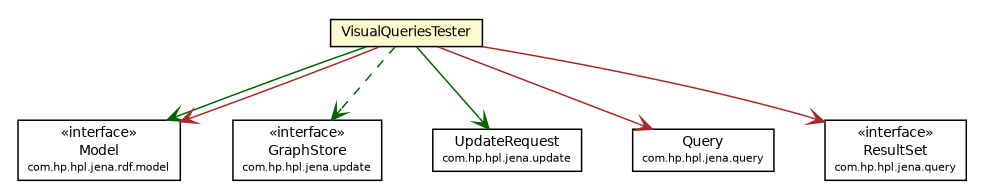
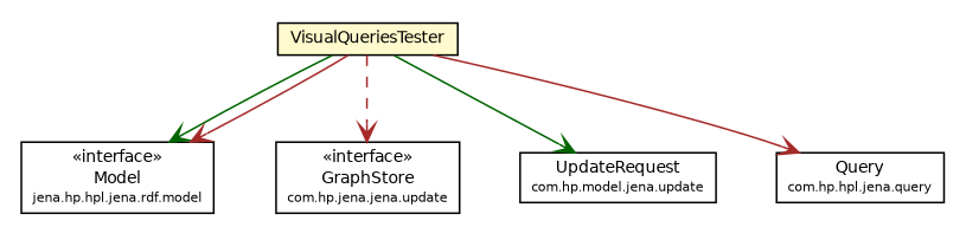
  digraph {
    node [fontcolor=black fontname=Helvetica fontsize=9.0 shape=plaintext]
    edge [arrowhead=open color=darkgreen fontcolor=black fontname=Helvetica fontsize=10.0 headport=p labelfontname=Helvetica labelfontsize=10 style=solid tailport=p]
    n1 [label=<<table border="0" cellborder="1" cellspacing="0" cellpadding="2" port="p" bgcolor="lemonChiffon" href="./VisualQueriesTester.html"> 		<tr><td><table border="0" cellspacing="0" cellpadding="1"> 			<tr><td> VisualQueriesTester </td></tr> 		</table></td></tr> 		</table>>]
-   n2 [label=<<table border="0" cellborder="1" cellspacing="0" cellpadding="2" port="p" href="http://java.sun.com/j2se/1.4.2/docs/api/com/hp/hpl/jena/rdf/model/Model.html"> 		<tr><td><table border="0" cellspacing="0" cellpadding="1"> 			<tr><td> &laquo;interface&raquo; </td></tr> 			<tr><td> Model </td></tr> 			<tr><td><font point-size="7.0"> com.hp.hpl.jena.rdf.model </font></td></tr> 		</table></td></tr> 		</table>>]
-   n3 [label=<<table border="0" cellborder="1" cellspacing="0" cellpadding="2" port="p" href="http://java.sun.com/j2se/1.4.2/docs/api/com/hp/hpl/jena/update/GraphStore.html"> 		<tr><td><table border="0" cellspacing="0" cellpadding="1"> 			<tr><td> &laquo;interface&raquo; </td></tr> 			<tr><td> GraphStore </td></tr> 			<tr><td><font point-size="7.0"> com.hp.hpl.jena.update </font></td></tr> 		</table></td></tr> 		</table>>]
-   n4 [label=<<table border="0" cellborder="1" cellspacing="0" cellpadding="2" port="p" href="http://java.sun.com/j2se/1.4.2/docs/api/com/hp/hpl/jena/update/UpdateRequest.html"> 		<tr><td><table border="0" cellspacing="0" cellpadding="1"> 			<tr><td> UpdateRequest </td></tr> 			<tr><td><font point-size="7.0"> com.hp.hpl.jena.update </font></td></tr> 		</table></td></tr> 		</table>>]
+   n2 [label=<<table border="0" cellborder="1" cellspacing="0" cellpadding="2" port="p" href="http://java.sun.com/j2se/1.4.2/docs/api/com/hp/hpl/jena/rdf/model/Model.html"> 		<tr><td><table border="0" cellspacing="0" cellpadding="1"> 			<tr><td> &laquo;interface&raquo; </td></tr> 			<tr><td> Model </td></tr> 			<tr><td><font point-size="7.0"> jena.hp.hpl.jena.rdf.model </font></td></tr> 		</table></td></tr> 		</table>>]
+   n3 [label=<<table border="0" cellborder="1" cellspacing="0" cellpadding="2" port="p" href="http://java.sun.com/j2se/1.4.2/docs/api/com/hp/hpl/jena/update/GraphStore.html"> 		<tr><td><table border="0" cellspacing="0" cellpadding="1"> 			<tr><td> &laquo;interface&raquo; </td></tr> 			<tr><td> GraphStore </td></tr> 			<tr><td><font point-size="7.0"> com.hp.jena.jena.update </font></td></tr> 		</table></td></tr> 		</table>>]
+   n4 [label=<<table border="0" cellborder="1" cellspacing="0" cellpadding="2" port="p" href="http://java.sun.com/j2se/1.4.2/docs/api/com/hp/hpl/jena/update/UpdateRequest.html"> 		<tr><td><table border="0" cellspacing="0" cellpadding="1"> 			<tr><td> UpdateRequest </td></tr> 			<tr><td><font point-size="7.0"> com.hp.model.jena.update </font></td></tr> 		</table></td></tr> 		</table>>]
    n5 [label=<<table border="0" cellborder="1" cellspacing="0" cellpadding="2" port="p" href="http://java.sun.com/j2se/1.4.2/docs/api/com/hp/hpl/jena/query/Query.html"> 		<tr><td><table border="0" cellspacing="0" cellpadding="1"> 			<tr><td> Query </td></tr> 			<tr><td><font point-size="7.0"> com.hp.hpl.jena.query </font></td></tr> 		</table></td></tr> 		</table>>]
-   n6 [label=<<table border="0" cellborder="1" cellspacing="0" cellpadding="2" port="p" href="http://java.sun.com/j2se/1.4.2/docs/api/com/hp/hpl/jena/query/ResultSet.html"> 		<tr><td><table border="0" cellspacing="0" cellpadding="1"> 			<tr><td> &laquo;interface&raquo; </td></tr> 			<tr><td> ResultSet </td></tr> 			<tr><td><font point-size="7.0"> com.hp.hpl.jena.query </font></td></tr> 		</table></td></tr> 		</table>>]
    n1 -> n2
    n1 -> n2 [color=brown]
-   n1 -> n3 [style=dashed]
+   n1 -> n3 [color=brown style=dashed]
    n1 -> n4
    n1 -> n5 [color=brown]
-   n1 -> n6 [color=brown]
  }
